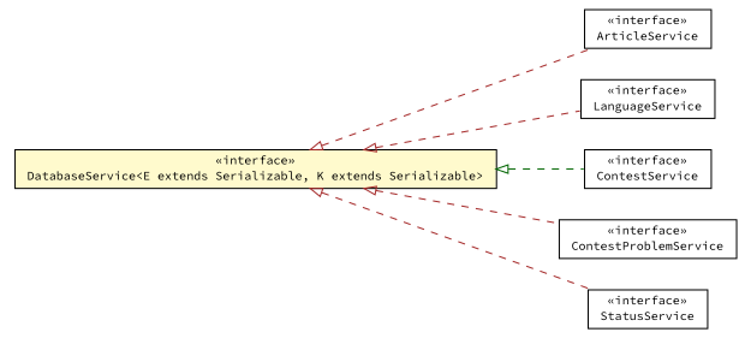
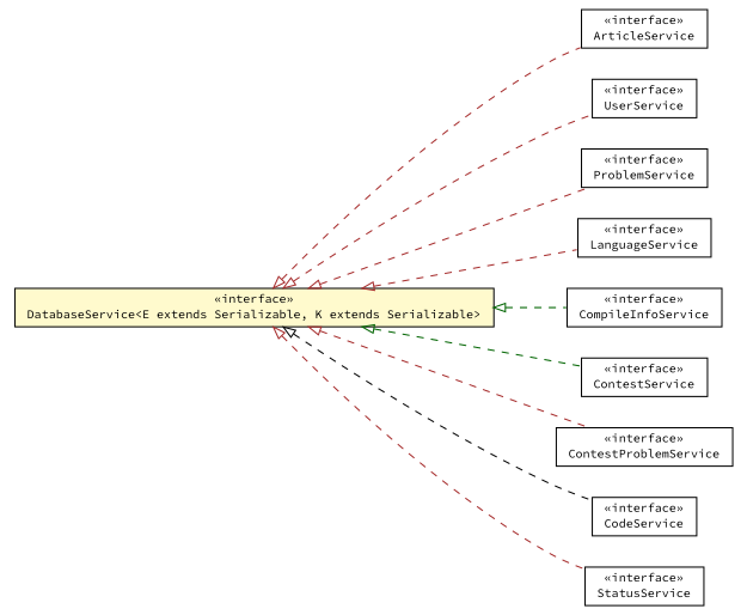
  digraph {
    fontname="Source Code Pro"
    nodesep=0.25
    rankdir=LR
    ranksep=0.5
    node [fontcolor=black fontname="Source Code Pro" fontsize=10.0 shape=plaintext]
    edge [arrowtail=empty color=brown dir=back fontname="Source Code Pro" fontsize=10 headport=p labelfontname=Helvetica labelfontsize=10 style=dashed tailport=p]
    n1 [label=<<table title="cn.edu.uestc.acmicpc.service.iface.ArticleService" border="0" cellborder="1" cellspacing="0" cellpadding="2" port="p" href="./ArticleService.html"> 		<tr><td><table border="0" cellspacing="0" cellpadding="1"> <tr><td align="center" balign="center"> &#171;interface&#187; </td></tr> <tr><td align="center" balign="center"> ArticleService </td></tr> 		</table></td></tr> 		</table>>]
+   n2 [label=<<table title="cn.edu.uestc.acmicpc.service.iface.UserService" border="0" cellborder="1" cellspacing="0" cellpadding="2" port="p" href="./UserService.html"> 		<tr><td><table border="0" cellspacing="0" cellpadding="1"> <tr><td align="center" balign="center"> &#171;interface&#187; </td></tr> <tr><td align="center" balign="center"> UserService </td></tr> 		</table></td></tr> 		</table>>]
+   n3 [label=<<table title="cn.edu.uestc.acmicpc.service.iface.ProblemService" border="0" cellborder="1" cellspacing="0" cellpadding="2" port="p" href="./ProblemService.html"> 		<tr><td><table border="0" cellspacing="0" cellpadding="1"> <tr><td align="center" balign="center"> &#171;interface&#187; </td></tr> <tr><td align="center" balign="center"> ProblemService </td></tr> 		</table></td></tr> 		</table>>]
    n4 [label=<<table title="cn.edu.uestc.acmicpc.service.iface.DatabaseService" border="0" cellborder="1" cellspacing="0" cellpadding="2" port="p" bgcolor="lemonChiffon" href="./DatabaseService.html"> 		<tr><td><table border="0" cellspacing="0" cellpadding="1"> <tr><td align="center" balign="center"> &#171;interface&#187; </td></tr> <tr><td align="center" balign="center"> DatabaseService&lt;E extends Serializable, K extends Serializable&gt; </td></tr> 		</table></td></tr> 		</table>>]
    n5 [label=<<table title="cn.edu.uestc.acmicpc.service.iface.LanguageService" border="0" cellborder="1" cellspacing="0" cellpadding="2" port="p" href="./LanguageService.html"> 		<tr><td><table border="0" cellspacing="0" cellpadding="1"> <tr><td align="center" balign="center"> &#171;interface&#187; </td></tr> <tr><td align="center" balign="center"> LanguageService </td></tr> 		</table></td></tr> 		</table>>]
+   n6 [label=<<table title="cn.edu.uestc.acmicpc.service.iface.CompileInfoService" border="0" cellborder="1" cellspacing="0" cellpadding="2" port="p" href="./CompileInfoService.html"> 		<tr><td><table border="0" cellspacing="0" cellpadding="1"> <tr><td align="center" balign="center"> &#171;interface&#187; </td></tr> <tr><td align="center" balign="center"> CompileInfoService </td></tr> 		</table></td></tr> 		</table>>]
    n7 [label=<<table title="cn.edu.uestc.acmicpc.service.iface.ContestService" border="0" cellborder="1" cellspacing="0" cellpadding="2" port="p" href="./ContestService.html"> 		<tr><td><table border="0" cellspacing="0" cellpadding="1"> <tr><td align="center" balign="center"> &#171;interface&#187; </td></tr> <tr><td align="center" balign="center"> ContestService </td></tr> 		</table></td></tr> 		</table>>]
    n8 [label=<<table title="cn.edu.uestc.acmicpc.service.iface.ContestProblemService" border="0" cellborder="1" cellspacing="0" cellpadding="2" port="p" href="./ContestProblemService.html"> 		<tr><td><table border="0" cellspacing="0" cellpadding="1"> <tr><td align="center" balign="center"> &#171;interface&#187; </td></tr> <tr><td align="center" balign="center"> ContestProblemService </td></tr> 		</table></td></tr> 		</table>>]
+   n9 [label=<<table title="cn.edu.uestc.acmicpc.service.iface.CodeService" border="0" cellborder="1" cellspacing="0" cellpadding="2" port="p" href="./CodeService.html"> 		<tr><td><table border="0" cellspacing="0" cellpadding="1"> <tr><td align="center" balign="center"> &#171;interface&#187; </td></tr> <tr><td align="center" balign="center"> CodeService </td></tr> 		</table></td></tr> 		</table>>]
    n10 [label=<<table title="cn.edu.uestc.acmicpc.service.iface.StatusService" border="0" cellborder="1" cellspacing="0" cellpadding="2" port="p" href="./StatusService.html"> 		<tr><td><table border="0" cellspacing="0" cellpadding="1"> <tr><td align="center" balign="center"> &#171;interface&#187; </td></tr> <tr><td align="center" balign="center"> StatusService </td></tr> 		</table></td></tr> 		</table>>]
    n4 -> n1
+   n4 -> n2
+   n4 -> n3
    n4 -> n5
+   n4 -> n6 [color=darkgreen]
    n4 -> n7 [color=darkgreen]
    n4 -> n8
+   n4 -> n9 [color=black]
    n4 -> n10
  }
